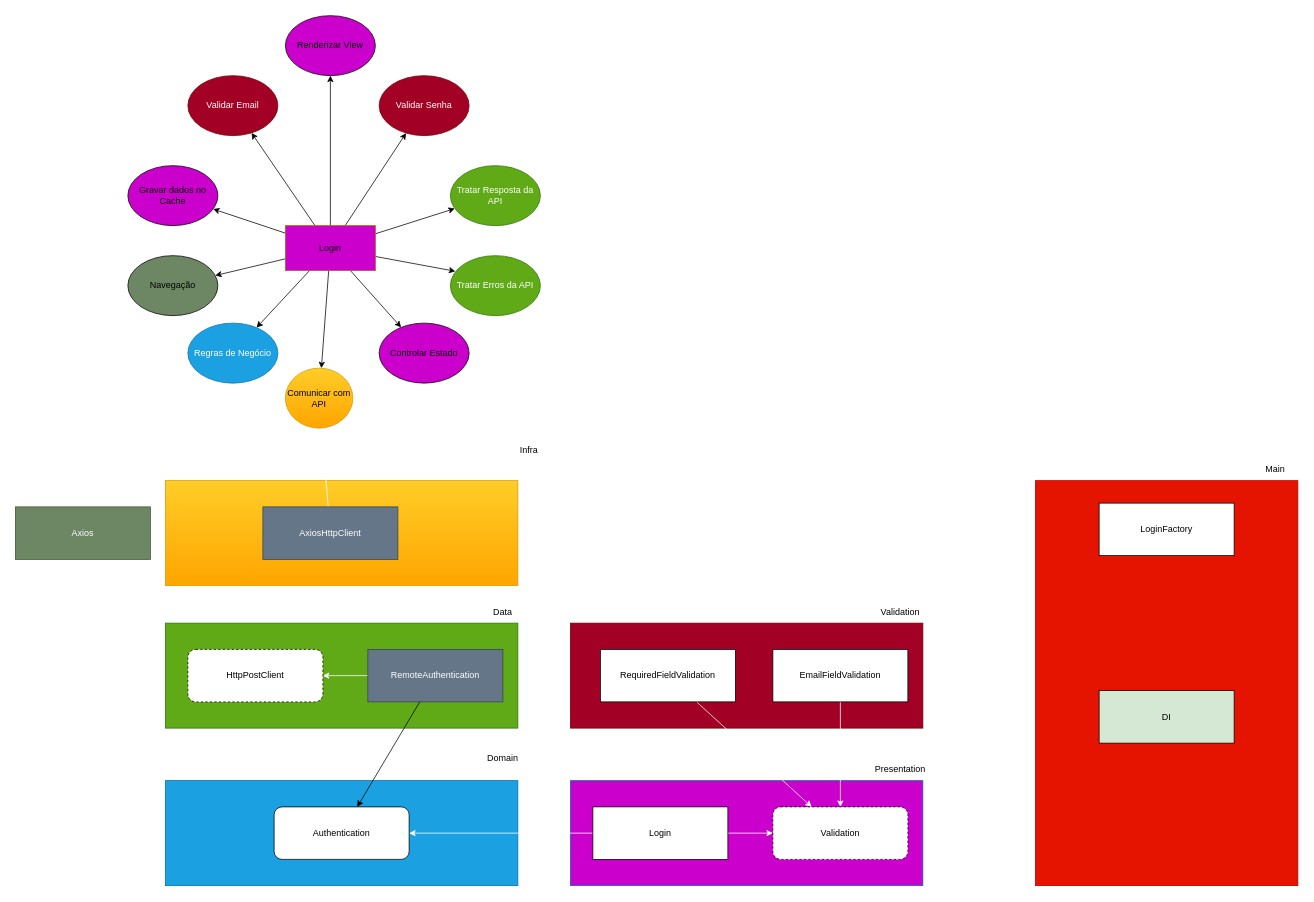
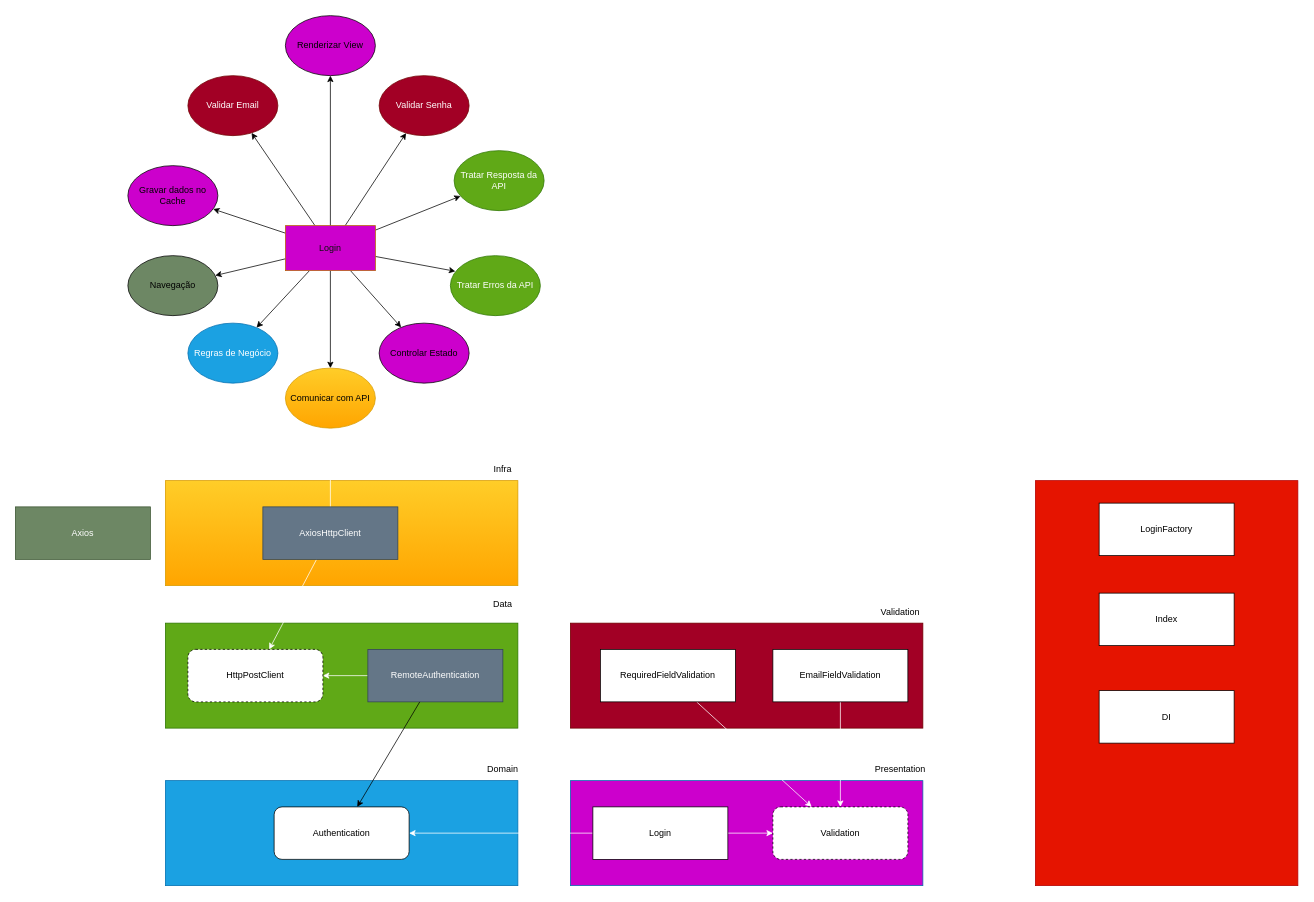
  <mxCell id="0" />
  <mxCell id="1" parent="0" />
  <mxCell id="2" style="edgeStyle=none;html=1;fontColor=#000000;" parent="1" source="12" target="15" edge="1"><mxGeometry relative="1" as="geometry" /></mxCell>
  <mxCell id="3" style="edgeStyle=none;html=1;entryX=0.055;entryY=0.261;entryDx=0;entryDy=0;entryPerimeter=0;fontColor=#000000;" parent="1" source="12" target="16" edge="1"><mxGeometry relative="1" as="geometry" /></mxCell>
  <mxCell id="4" style="edgeStyle=none;html=1;fontColor=#000000;" parent="1" source="12" target="14" edge="1"><mxGeometry relative="1" as="geometry" /></mxCell>
  <mxCell id="5" style="edgeStyle=none;html=1;fontColor=#000000;" parent="1" source="12" target="13" edge="1"><mxGeometry relative="1" as="geometry" /></mxCell>
  <mxCell id="6" style="edgeStyle=none;html=1;fontColor=#000000;" parent="1" source="12" target="17" edge="1"><mxGeometry relative="1" as="geometry" /></mxCell>
  <mxCell id="7" style="edgeStyle=none;html=1;fontColor=#000000;" parent="1" source="12" target="22" edge="1"><mxGeometry relative="1" as="geometry" /></mxCell>
  <mxCell id="8" style="edgeStyle=none;html=1;fontColor=#000000;" parent="1" source="12" target="21" edge="1"><mxGeometry relative="1" as="geometry" /></mxCell>
  <mxCell id="9" style="edgeStyle=none;html=1;fontColor=#000000;" parent="1" source="12" target="18" edge="1"><mxGeometry relative="1" as="geometry" /></mxCell>
  <mxCell id="10" style="edgeStyle=none;html=1;fontColor=#000000;" parent="1" source="12" target="19" edge="1"><mxGeometry relative="1" as="geometry" /></mxCell>
  <mxCell id="11" style="edgeStyle=none;html=1;fontColor=#000000;" parent="1" source="12" target="20" edge="1"><mxGeometry relative="1" as="geometry" /></mxCell>
  <mxCell id="12" value="&lt;font color=&quot;#0f0f0f&quot;&gt;Login&lt;/font&gt;" style="rounded=0;whiteSpace=wrap;html=1;fillColor=#CC00CC;strokeColor=#b46504;" parent="1" vertex="1"><mxGeometry x="380" y="300" width="120" height="60" as="geometry" /></mxCell>
  <mxCell id="13" value="Renderizar View" style="ellipse;whiteSpace=wrap;html=1;fillColor=#CC00CC;" parent="1" vertex="1"><mxGeometry x="380" width="120" height="80" as="geometry" y="20" /></mxCell>
  <mxCell id="14" value="Validar Senha" style="ellipse;whiteSpace=wrap;html=1;fillColor=#a20025;fontColor=#ffffff;strokeColor=#6F0000;" parent="1" vertex="1"><mxGeometry x="505" y="100" width="120" height="80" as="geometry" /></mxCell>
- <mxCell id="15" value="Tratar Resposta da API" style="ellipse;whiteSpace=wrap;html=1;fillColor=#60a917;fontColor=#ffffff;strokeColor=#2D7600;" parent="1" vertex="1"><mxGeometry x="600" y="220" width="120" height="80" as="geometry" /></mxCell>
+ <mxCell id="15" value="Tratar Resposta da API" style="ellipse;whiteSpace=wrap;html=1;fillColor=#60a917;fontColor=#ffffff;strokeColor=#2D7600;" parent="1" vertex="1"><mxGeometry x="605" y="200" width="120" height="80" as="geometry" /></mxCell>
  <mxCell id="16" value="Tratar Erros da API" style="ellipse;whiteSpace=wrap;html=1;fillColor=#60a917;fontColor=#ffffff;strokeColor=#2D7600;" parent="1" vertex="1"><mxGeometry x="600" y="340" width="120" height="80" as="geometry" /></mxCell>
  <mxCell id="17" value="Validar Email" style="ellipse;whiteSpace=wrap;html=1;fillColor=#a20025;fontColor=#ffffff;strokeColor=#6F0000;" parent="1" vertex="1"><mxGeometry x="250" y="100" width="120" height="80" as="geometry" /></mxCell>
  <mxCell id="18" value="Gravar dados no Cache" style="ellipse;whiteSpace=wrap;html=1;fillColor=#CC00CC;" parent="1" vertex="1"><mxGeometry x="170" y="220" width="120" height="80" as="geometry" /></mxCell>
  <mxCell id="19" value="Navegação" style="ellipse;whiteSpace=wrap;html=1;fillColor=#6d8764;" parent="1" vertex="1"><mxGeometry x="170" y="340" width="120" height="80" as="geometry" /></mxCell>
  <mxCell id="20" value="Regras de Negócio" style="ellipse;whiteSpace=wrap;html=1;fillColor=#1ba1e2;fontColor=#ffffff;strokeColor=#006EAF;" parent="1" vertex="1"><mxGeometry x="250" y="430" width="120" height="80" as="geometry" /></mxCell>
- <mxCell id="21" value="&lt;font color=&quot;#000000&quot;&gt;Comunicar com API&lt;/font&gt;" style="ellipse;whiteSpace=wrap;html=1;fillColor=#ffcd28;gradientColor=#ffa500;strokeColor=#d79b00;" parent="1" vertex="1"><mxGeometry x="380" y="490" width="90" height="80" as="geometry" /></mxCell>
+ <mxCell id="21" value="&lt;font color=&quot;#000000&quot;&gt;Comunicar com API&lt;/font&gt;" style="ellipse;whiteSpace=wrap;html=1;fillColor=#ffcd28;gradientColor=#ffa500;strokeColor=#d79b00;" parent="1" vertex="1"><mxGeometry x="380" y="490" width="120" height="80" as="geometry" /></mxCell>
  <mxCell id="22" value="Controlar Estado" style="ellipse;whiteSpace=wrap;html=1;fillColor=#CC00CC;" parent="1" vertex="1"><mxGeometry x="505" y="430" width="120" height="80" as="geometry" /></mxCell>
  <mxCell id="23" value="" style="rounded=0;whiteSpace=wrap;html=1;fillColor=#60a917;fontColor=#ffffff;strokeColor=#2D7600;" vertex="1" parent="1"><mxGeometry x="220" y="830" width="470" height="140" as="geometry" /></mxCell>
- <mxCell id="24" value="Data" style="text;html=1;strokeColor=none;fillColor=none;align=center;verticalAlign=middle;whiteSpace=wrap;rounded=0;" vertex="1" parent="1"><mxGeometry x="640" y="800" width="60" height="30" as="geometry" /></mxCell>
+ <mxCell id="24" value="Data" style="text;html=1;strokeColor=none;fillColor=none;align=center;verticalAlign=middle;whiteSpace=wrap;rounded=0;" vertex="1" parent="1"><mxGeometry x="640" y="790" width="60" height="30" as="geometry" /></mxCell>
  <mxCell id="25" style="edgeStyle=none;html=1;fontColor=#0F0F0F;strokeColor=#FFFFFF;" edge="1" parent="1" source="26" target="31"><mxGeometry relative="1" as="geometry" /></mxCell>
  <mxCell id="26" value="RemoteAuthentication" style="rounded=0;whiteSpace=wrap;html=1;fillColor=#647687;fontColor=#ffffff;strokeColor=#314354;" vertex="1" parent="1"><mxGeometry x="490" y="865" width="180" height="70" as="geometry" /></mxCell>
  <mxCell id="27" value="" style="rounded=0;whiteSpace=wrap;html=1;fillColor=#1ba1e2;fontColor=#ffffff;strokeColor=#006EAF;" vertex="1" parent="1"><mxGeometry x="220" y="1040" width="470" height="140" as="geometry" /></mxCell>
  <mxCell id="28" style="edgeStyle=none;html=1;" edge="1" parent="1" source="26" target="30"><mxGeometry relative="1" as="geometry" /></mxCell>
- <mxCell id="29" value="Domain" style="text;html=1;strokeColor=none;fillColor=none;align=center;verticalAlign=middle;whiteSpace=wrap;rounded=0;" vertex="1" parent="1"><mxGeometry x="640" y="995" width="60" height="30" as="geometry" /></mxCell>
+ <mxCell id="29" value="Domain" style="text;html=1;strokeColor=none;fillColor=none;align=center;verticalAlign=middle;whiteSpace=wrap;rounded=0;" vertex="1" parent="1"><mxGeometry x="640" y="1010" width="60" height="30" as="geometry" /></mxCell>
  <mxCell id="30" value="Authentication" style="rounded=1;whiteSpace=wrap;html=1;dashed=0;" vertex="1" parent="1"><mxGeometry x="365" y="1075" width="180" height="70" as="geometry" /></mxCell>
  <mxCell id="31" value="HttpPostClient" style="rounded=1;whiteSpace=wrap;html=1;dashed=1;" vertex="1" parent="1"><mxGeometry x="250" y="865" width="180" height="70" as="geometry" /></mxCell>
  <mxCell id="32" value="" style="rounded=0;whiteSpace=wrap;html=1;fillColor=#ffcd28;strokeColor=#d79b00;gradientColor=#ffa500;" vertex="1" parent="1"><mxGeometry x="220" y="640" width="470" height="140" as="geometry" /></mxCell>
- <mxCell id="33" value="Infra" style="text;html=1;strokeColor=none;fillColor=none;align=center;verticalAlign=middle;whiteSpace=wrap;rounded=0;" vertex="1" parent="1"><mxGeometry x="675" y="585" width="60" height="30" as="geometry" /></mxCell>
+ <mxCell id="33" value="Infra" style="text;html=1;strokeColor=none;fillColor=none;align=center;verticalAlign=middle;whiteSpace=wrap;rounded=0;" vertex="1" parent="1"><mxGeometry x="640" y="610" width="60" height="30" as="geometry" /></mxCell>
  <mxCell id="34" style="edgeStyle=none;html=1;fontColor=#0F0F0F;strokeColor=#FFFFFF;" edge="1" parent="1" source="36" target="21"><mxGeometry relative="1" as="geometry" /></mxCell>
+ <mxCell id="35" style="edgeStyle=none;html=1;fontColor=#0F0F0F;strokeColor=#FFFFFF;" edge="1" parent="1" source="36" target="31"><mxGeometry relative="1" as="geometry" /></mxCell>
  <mxCell id="36" value="AxiosHttpClient" style="rounded=0;whiteSpace=wrap;html=1;fillColor=#647687;fontColor=#ffffff;strokeColor=#314354;" vertex="1" parent="1"><mxGeometry x="350" y="675" width="180" height="70" as="geometry" /></mxCell>
  <mxCell id="37" value="Axios" style="rounded=0;whiteSpace=wrap;html=1;fillColor=#6d8764;strokeColor=#3A5431;fontColor=#ffffff;" vertex="1" parent="1"><mxGeometry x="20" y="675" width="180" height="70" as="geometry" /></mxCell>
  <mxCell id="38" value="" style="rounded=0;whiteSpace=wrap;html=1;fillColor=#CC00CC;fontColor=#ffffff;strokeColor=#006EAF;" vertex="1" parent="1"><mxGeometry x="760" y="1040" width="470" height="140" as="geometry" /></mxCell>
  <mxCell id="39" value="Presentation" style="text;html=1;strokeColor=none;fillColor=none;align=center;verticalAlign=middle;whiteSpace=wrap;rounded=0;" vertex="1" parent="1"><mxGeometry x="1170" y="1010" width="60" height="30" as="geometry" /></mxCell>
  <mxCell id="40" style="edgeStyle=none;html=1;fontColor=#000000;strokeColor=#FFFFFF;" edge="1" parent="1" source="42" target="30"><mxGeometry relative="1" as="geometry" /></mxCell>
  <mxCell id="41" style="edgeStyle=none;html=1;fontColor=#000000;strokeColor=#FFFFFF;" edge="1" parent="1" source="42" target="49"><mxGeometry relative="1" as="geometry" /></mxCell>
  <mxCell id="42" value="Login" style="rounded=0;whiteSpace=wrap;html=1;" vertex="1" parent="1"><mxGeometry x="790" y="1075" width="180" height="70" as="geometry" /></mxCell>
  <mxCell id="43" value="" style="rounded=0;whiteSpace=wrap;html=1;fillColor=#a20025;strokeColor=#6F0000;fontColor=#ffffff;" vertex="1" parent="1"><mxGeometry x="760" y="830" width="470" height="140" as="geometry" /></mxCell>
  <mxCell id="44" value="Validation" style="text;html=1;strokeColor=none;fillColor=none;align=center;verticalAlign=middle;whiteSpace=wrap;rounded=0;" vertex="1" parent="1"><mxGeometry x="1170" y="800" width="60" height="30" as="geometry" /></mxCell>
  <mxCell id="45" style="edgeStyle=none;html=1;fontColor=#000000;strokeColor=#FFFFFF;" edge="1" parent="1" source="46" target="49"><mxGeometry relative="1" as="geometry" /></mxCell>
  <mxCell id="46" value="EmailFieldValidation" style="rounded=0;whiteSpace=wrap;html=1;" vertex="1" parent="1"><mxGeometry x="1030" y="865" width="180" height="70" as="geometry" /></mxCell>
  <mxCell id="47" style="edgeStyle=none;html=1;fontColor=#000000;strokeColor=#FFFFFF;" edge="1" parent="1" source="48" target="49"><mxGeometry relative="1" as="geometry" /></mxCell>
  <mxCell id="48" value="RequiredFieldValidation" style="rounded=0;whiteSpace=wrap;html=1;" vertex="1" parent="1"><mxGeometry x="800" y="865" width="180" height="70" as="geometry" /></mxCell>
  <mxCell id="49" value="Validation" style="rounded=1;whiteSpace=wrap;html=1;dashed=1;" vertex="1" parent="1"><mxGeometry x="1030" y="1075" width="180" height="70" as="geometry" /></mxCell>
  <mxCell id="50" value="" style="rounded=0;whiteSpace=wrap;html=1;fontColor=#ffffff;fillColor=#e51400;strokeColor=#B20000;" vertex="1" parent="1"><mxGeometry x="1380" y="640" width="350" height="540" as="geometry" /></mxCell>
- <mxCell id="51" value="Main" style="text;html=1;strokeColor=none;fillColor=none;align=center;verticalAlign=middle;whiteSpace=wrap;rounded=0;" vertex="1" parent="1"><mxGeometry x="1670" y="610" width="60" height="30" as="geometry" /></mxCell>
  <mxCell id="52" value="LoginFactory" style="rounded=0;whiteSpace=wrap;html=1;" vertex="1" parent="1"><mxGeometry x="1465" y="670" width="180" height="70" as="geometry" /></mxCell>
- <mxCell id="54" value="DI" style="rounded=0;whiteSpace=wrap;html=1;fillColor=#d5e8d4;" vertex="1" parent="1"><mxGeometry x="1465" y="920" width="180" height="70" as="geometry" /></mxCell>
+ <mxCell id="53" value="Index" style="rounded=0;whiteSpace=wrap;html=1;" vertex="1" parent="1"><mxGeometry x="1465" y="790" width="180" height="70" as="geometry" /></mxCell>
+ <mxCell id="54" value="DI" style="rounded=0;whiteSpace=wrap;html=1;" vertex="1" parent="1"><mxGeometry x="1465" y="920" width="180" height="70" as="geometry" /></mxCell>
